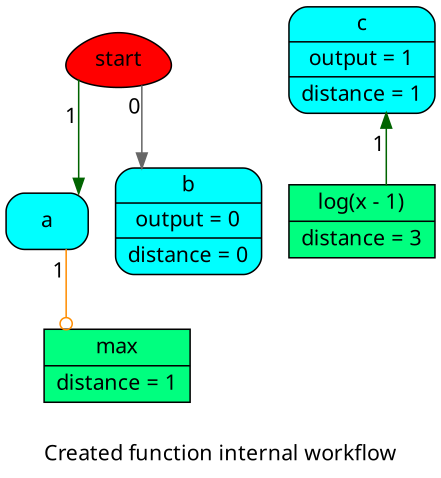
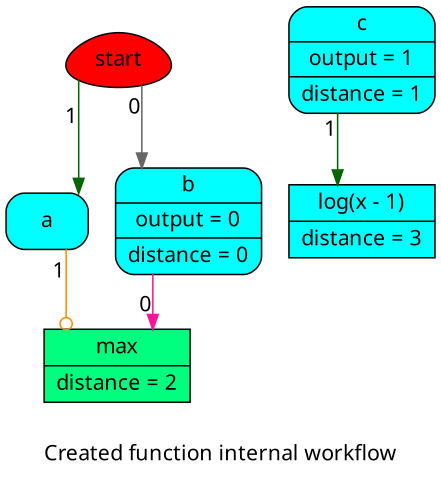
  digraph {
    fontname="Noto Sans"
    label="Created function internal workflow"
    splines=ortho
    node [fillcolor=cyan fontname="Noto Sans" shape=Mrecord style=filled]
    edge [arrowhead=normal color=darkgreen fontname="Noto Sans" xlabel=1]
    n1 [fillcolor=red label=start shape=egg]
    n2 [label="{ a  }"]
    n3 [label="{ b | output = 0 | distance = 0 }"]
-   n4 [fillcolor=springgreen label="{ max | distance = 1 }" shape=record]
+   n4 [fillcolor=springgreen label="{ max | distance = 2 }" shape=record]
    n5 [label="{ c | output = 1 | distance = 1 }"]
-   n6 [fillcolor=springgreen label="{ log(x - 1) | distance = 3 }" shape=record]
+   n6 [label="{ log(x - 1) | distance = 3 }" shape=record]
    n1 -> n2
    n1 -> n3 [color=gray40 xlabel=0]
    n2 -> n4 [arrowhead=odot color=darkorange]
-   n6 -> n5
+   n3 -> n4 [color=deeppink xlabel=0]
+   n5 -> n6
  }
